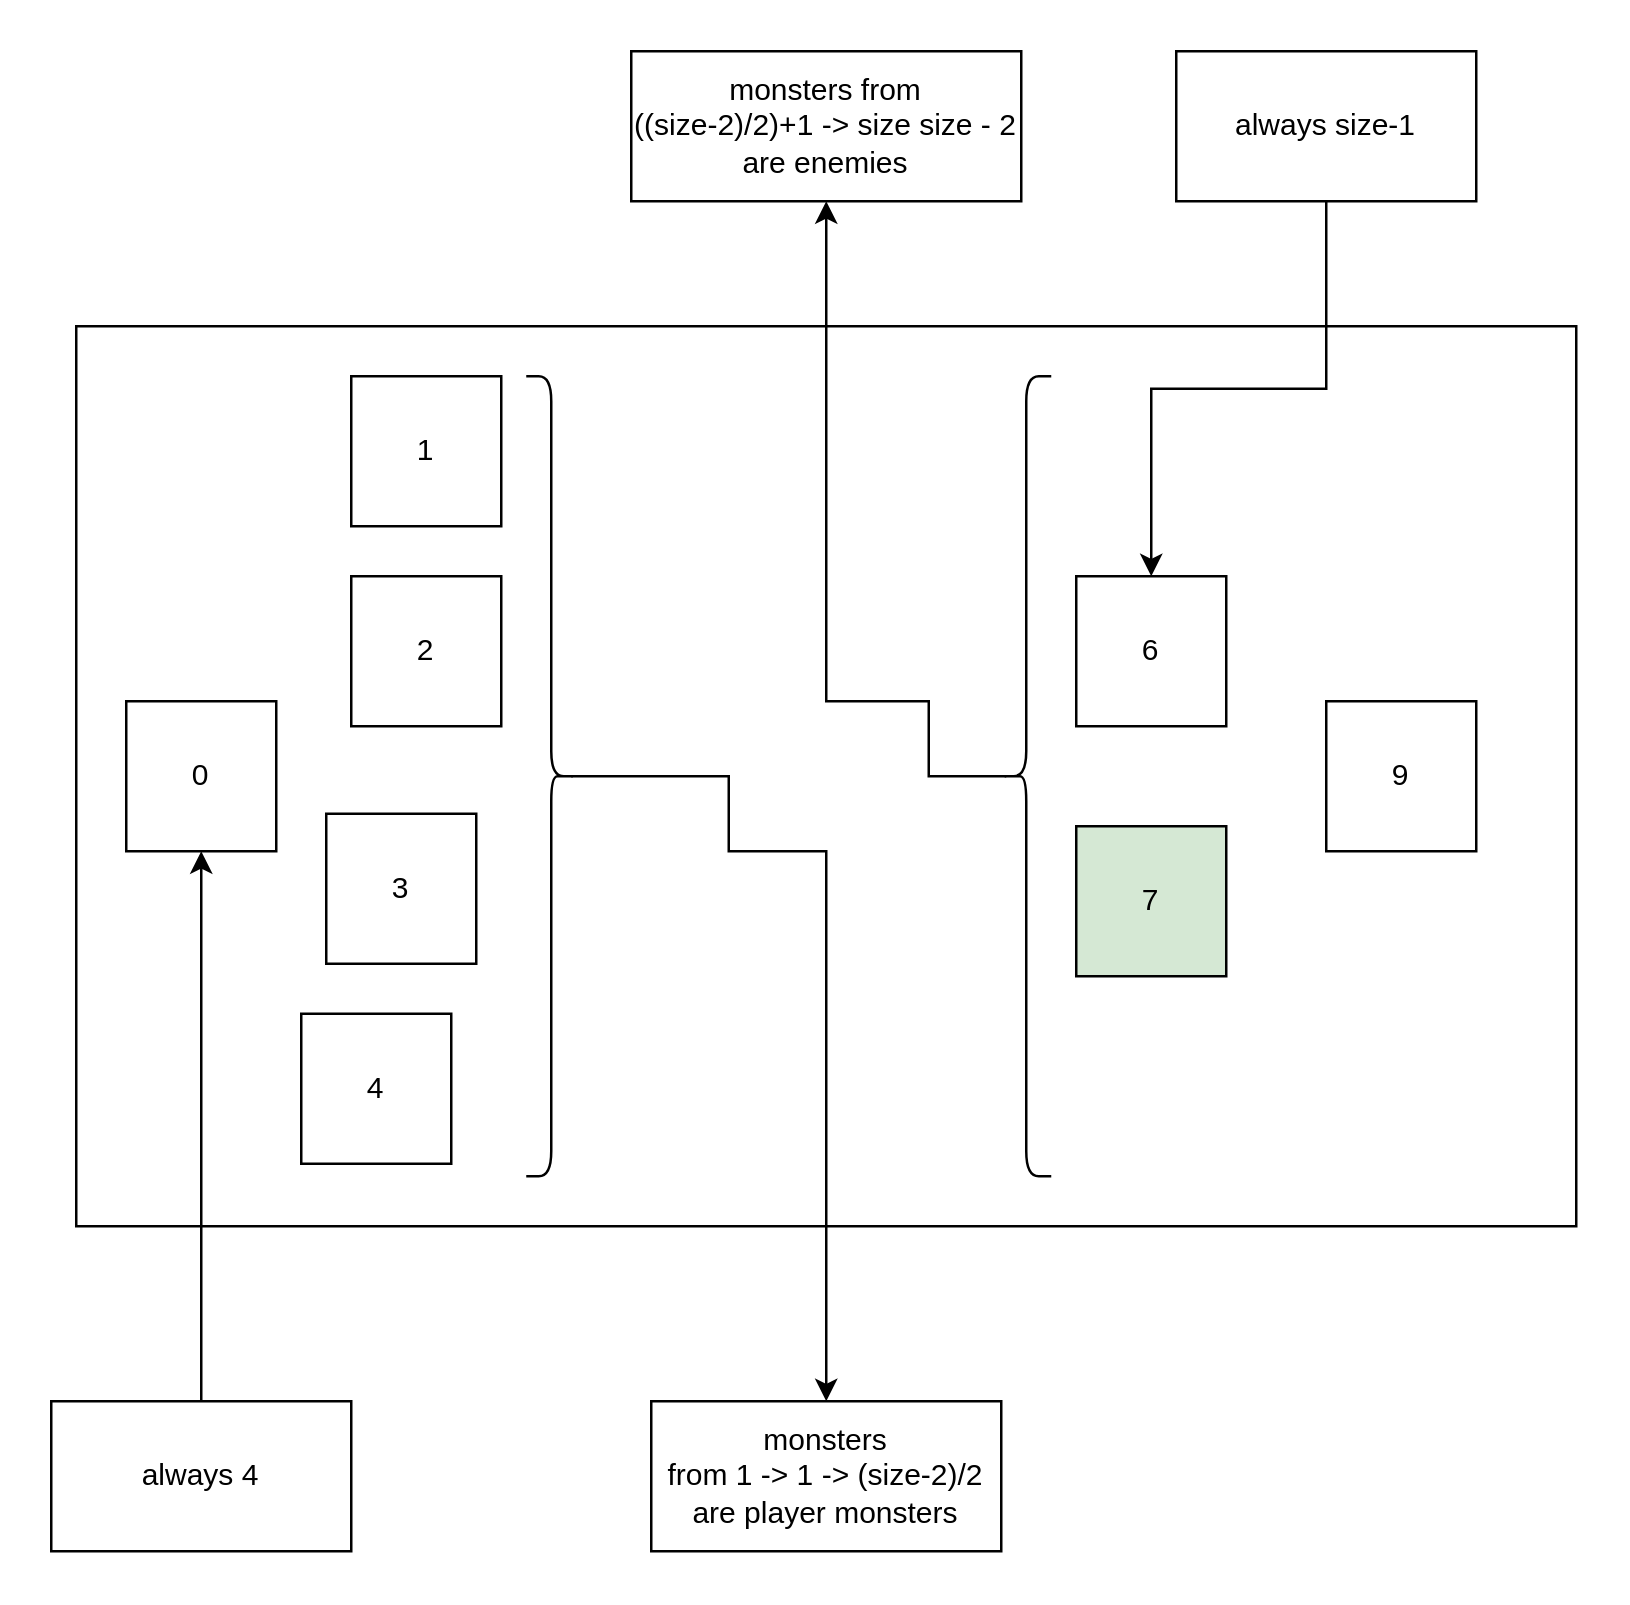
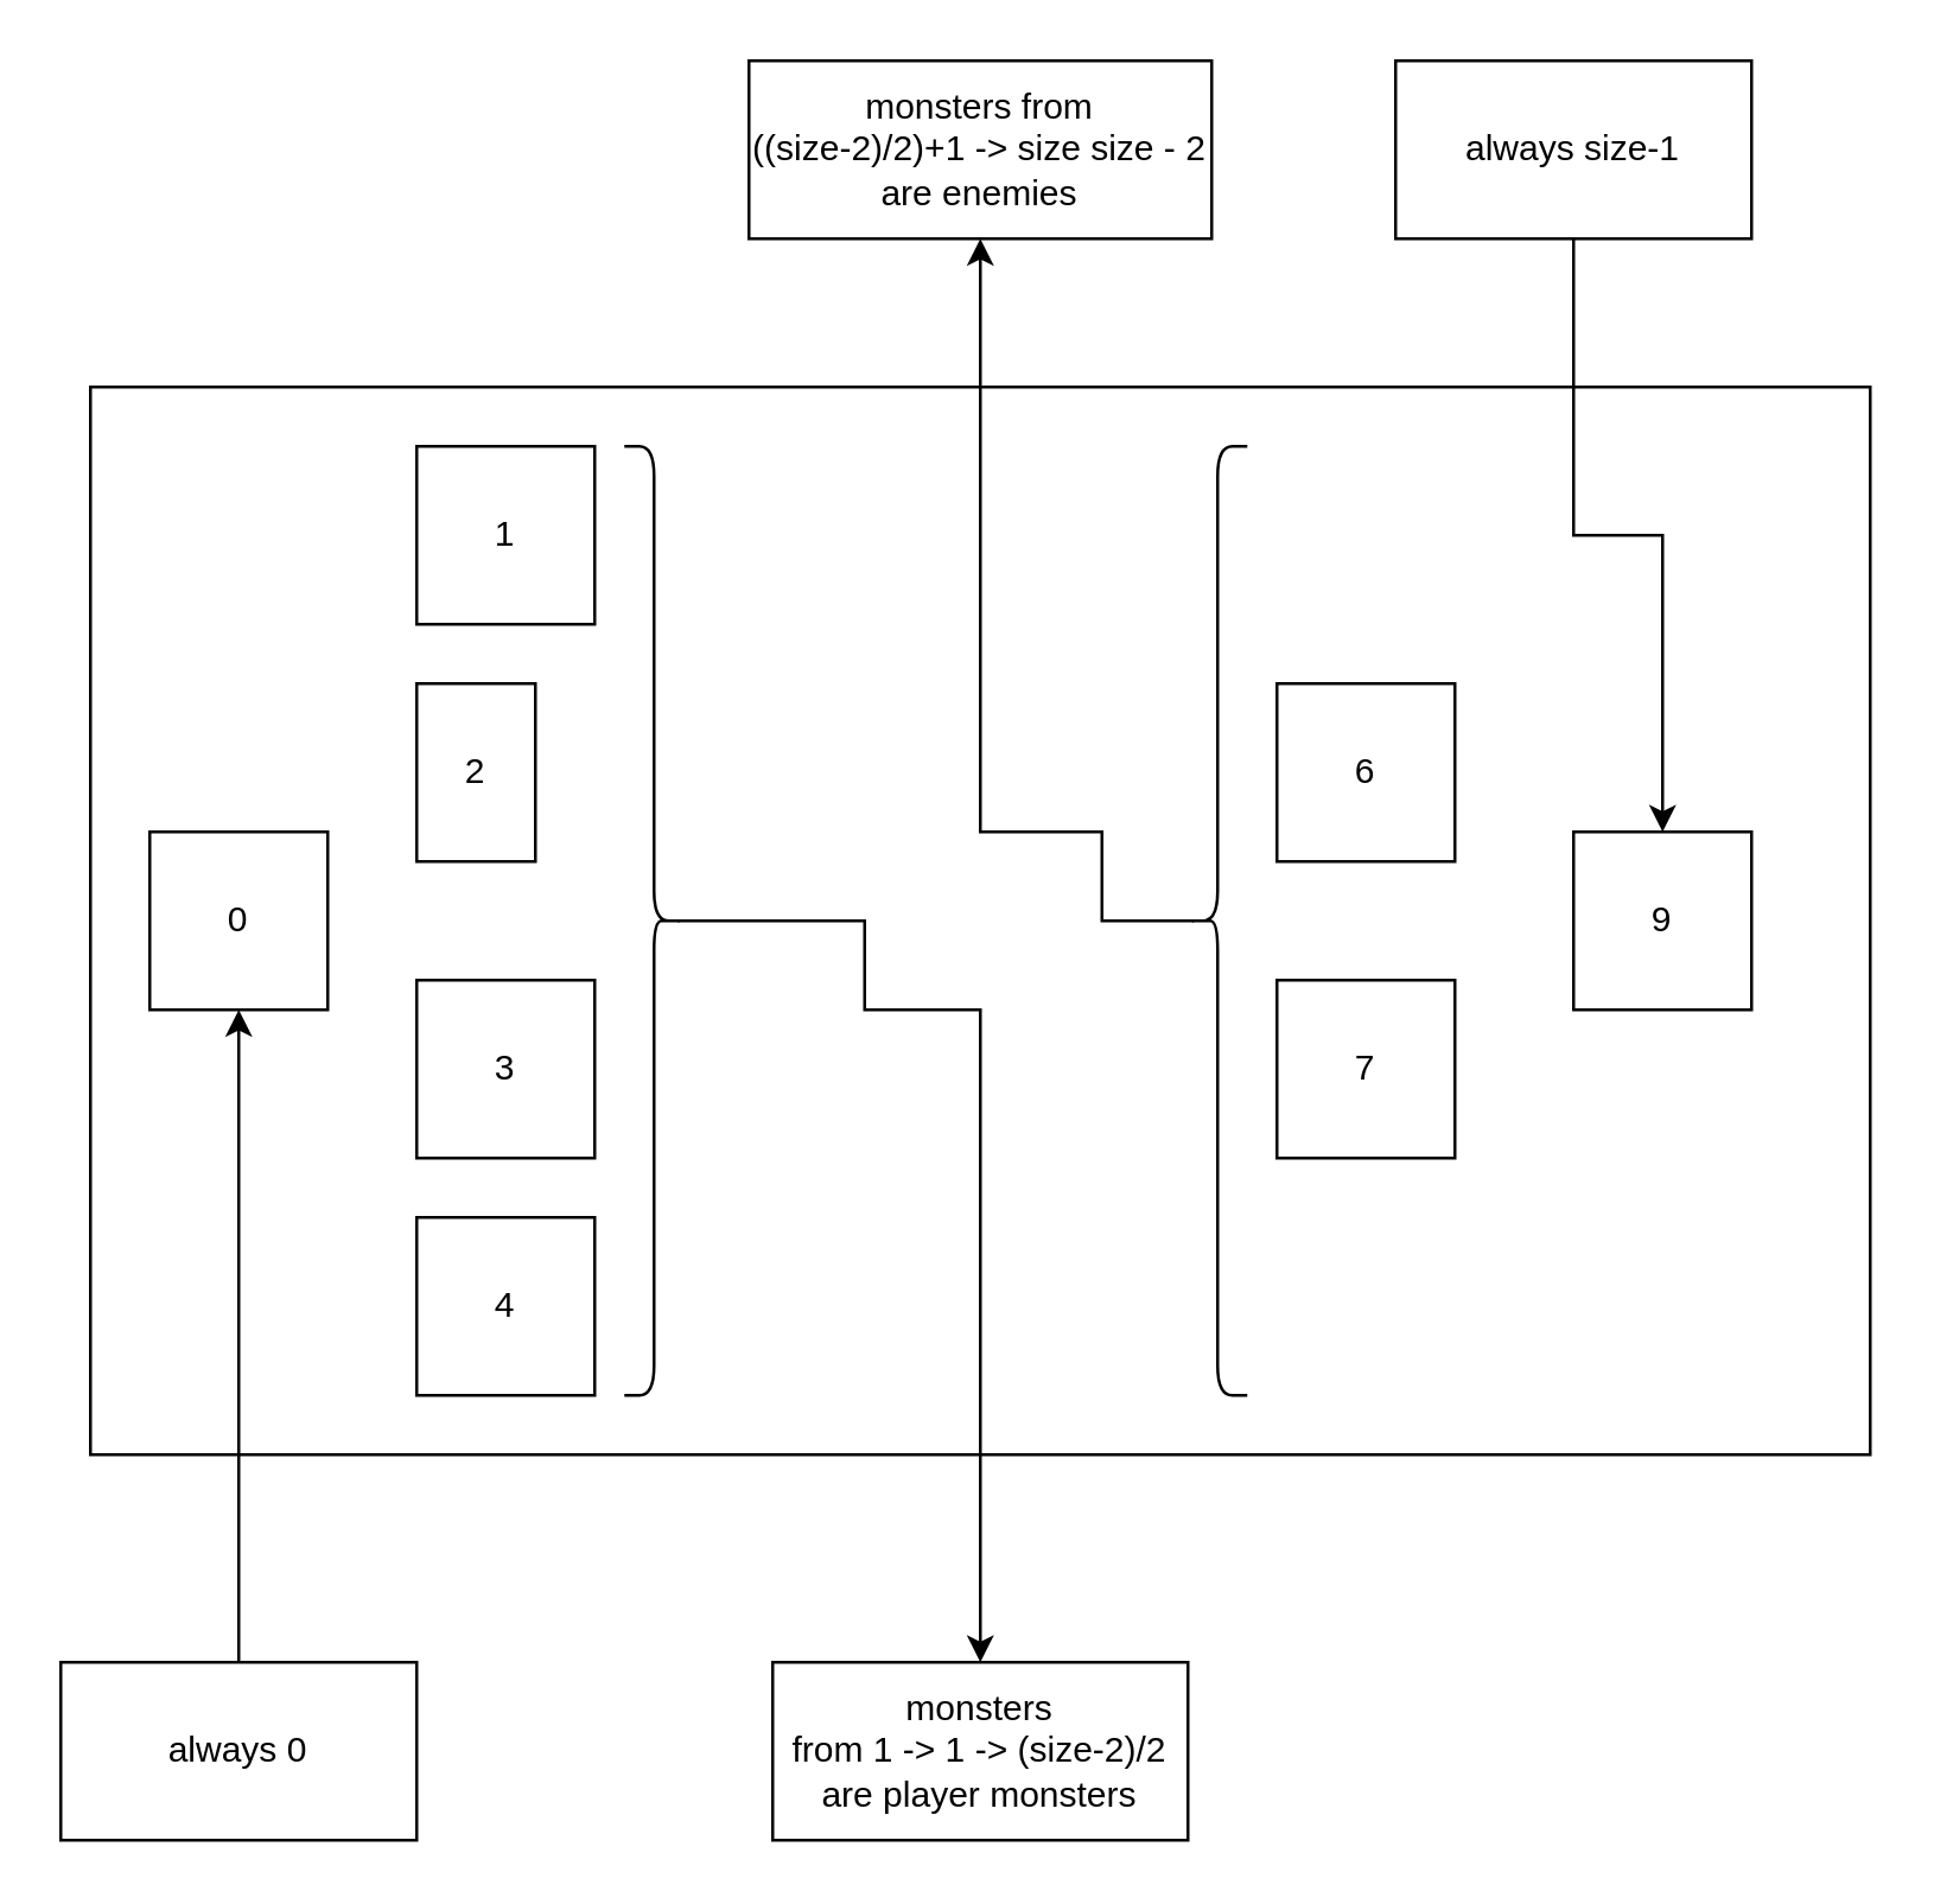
  <mxCell id="0" />
  <mxCell id="1" parent="0" />
  <mxCell id="2" value="" style="rounded=0;whiteSpace=wrap;html=1;" vertex="1" parent="1"><mxGeometry x="30" y="130" width="600" height="360" as="geometry" /></mxCell>
  <mxCell id="3" value="0" style="rounded=0;whiteSpace=wrap;html=1;" vertex="1" parent="1"><mxGeometry x="50" y="280" width="60" height="60" as="geometry" /></mxCell>
- <mxCell id="4" value="2" style="rounded=0;whiteSpace=wrap;html=1;" vertex="1" parent="1"><mxGeometry x="140" y="230" width="60" height="60" as="geometry" /></mxCell>
- <mxCell id="5" value="3" style="rounded=0;whiteSpace=wrap;html=1;" vertex="1" parent="1"><mxGeometry x="130" y="325" width="60" height="60" as="geometry" /></mxCell>
+ <mxCell id="4" value="2" style="rounded=0;whiteSpace=wrap;html=1;" vertex="1" parent="1"><mxGeometry x="140" y="230" width="40" height="60" as="geometry" /></mxCell>
+ <mxCell id="5" value="3" style="rounded=0;whiteSpace=wrap;html=1;" vertex="1" parent="1"><mxGeometry x="140" y="330" width="60" height="60" as="geometry" /></mxCell>
  <mxCell id="6" value="1" style="rounded=0;whiteSpace=wrap;html=1;" vertex="1" parent="1"><mxGeometry x="140" y="150" width="60" height="60" as="geometry" /></mxCell>
- <mxCell id="7" value="4" style="rounded=0;whiteSpace=wrap;html=1;" vertex="1" parent="1"><mxGeometry x="120" y="405" width="60" height="60" as="geometry" /></mxCell>
+ <mxCell id="7" value="4" style="rounded=0;whiteSpace=wrap;html=1;" vertex="1" parent="1"><mxGeometry x="140" y="410" width="60" height="60" as="geometry" /></mxCell>
  <mxCell id="8" value="6" style="rounded=0;whiteSpace=wrap;html=1;" vertex="1" parent="1"><mxGeometry x="430" y="230" width="60" height="60" as="geometry" /></mxCell>
- <mxCell id="9" value="7" style="rounded=0;whiteSpace=wrap;html=1;fillColor=#d5e8d4;" vertex="1" parent="1"><mxGeometry x="430" y="330" width="60" height="60" as="geometry" /></mxCell>
+ <mxCell id="9" value="7" style="rounded=0;whiteSpace=wrap;html=1;" vertex="1" parent="1"><mxGeometry x="430" y="330" width="60" height="60" as="geometry" /></mxCell>
  <mxCell id="10" value="9" style="rounded=0;whiteSpace=wrap;html=1;" vertex="1" parent="1"><mxGeometry x="530" y="280" width="60" height="60" as="geometry" /></mxCell>
  <mxCell id="11" style="edgeStyle=orthogonalEdgeStyle;rounded=0;orthogonalLoop=1;jettySize=auto;html=1;exitX=0.5;exitY=0;exitDx=0;exitDy=0;entryX=0.5;entryY=1;entryDx=0;entryDy=0;" edge="1" parent="1" source="12" target="3"><mxGeometry relative="1" as="geometry" /></mxCell>
- <mxCell id="12" value="always 4" style="rounded=0;whiteSpace=wrap;html=1;" vertex="1" parent="1"><mxGeometry x="20" y="560" width="120" height="60" as="geometry" /></mxCell>
- <mxCell id="13" style="edgeStyle=orthogonalEdgeStyle;rounded=0;orthogonalLoop=1;jettySize=auto;html=1;exitX=0.5;exitY=1;exitDx=0;exitDy=0;" edge="1" parent="1" source="14" target="8"><mxGeometry relative="1" as="geometry" /></mxCell>
+ <mxCell id="12" value="always 0" style="rounded=0;whiteSpace=wrap;html=1;" vertex="1" parent="1"><mxGeometry x="20" y="560" width="120" height="60" as="geometry" /></mxCell>
+ <mxCell id="13" style="edgeStyle=orthogonalEdgeStyle;rounded=0;orthogonalLoop=1;jettySize=auto;html=1;exitX=0.5;exitY=1;exitDx=0;exitDy=0;entryX=0.5;entryY=0;entryDx=0;entryDy=0;" edge="1" parent="1" source="14" target="10"><mxGeometry relative="1" as="geometry" /></mxCell>
  <mxCell id="14" value="always size-1" style="rounded=0;whiteSpace=wrap;html=1;" vertex="1" parent="1"><mxGeometry x="470" y="20" width="120" height="60" as="geometry" /></mxCell>
  <mxCell id="15" value="monsters&lt;br&gt;from 1 -&amp;gt;&amp;nbsp;1 -&amp;gt; (size-2)/2&lt;br&gt;are player monsters" style="rounded=0;whiteSpace=wrap;html=1;" vertex="1" parent="1"><mxGeometry x="260" y="560" width="140" height="60" as="geometry" /></mxCell>
  <mxCell id="16" style="edgeStyle=orthogonalEdgeStyle;rounded=0;orthogonalLoop=1;jettySize=auto;html=1;exitX=0.1;exitY=0.5;exitDx=0;exitDy=0;exitPerimeter=0;entryX=0.5;entryY=0;entryDx=0;entryDy=0;" edge="1" parent="1" source="17" target="15"><mxGeometry relative="1" as="geometry"><Array as="points"><mxPoint x="291" y="310" /><mxPoint x="291" y="340" /><mxPoint x="330" y="340" /></Array></mxGeometry></mxCell>
  <mxCell id="17" value="" style="shape=curlyBracket;whiteSpace=wrap;html=1;rounded=1;flipH=1;" vertex="1" parent="1"><mxGeometry x="210" y="150" width="20" height="320" as="geometry" /></mxCell>
  <mxCell id="18" value="monsters from&lt;br&gt;((size-2)/2)+1 -&amp;gt; size size - 2&lt;br&gt;are enemies" style="rounded=0;whiteSpace=wrap;html=1;" vertex="1" parent="1"><mxGeometry x="252" y="20" width="156" height="60" as="geometry" /></mxCell>
  <mxCell id="19" style="edgeStyle=orthogonalEdgeStyle;rounded=0;orthogonalLoop=1;jettySize=auto;html=1;exitX=0.1;exitY=0.5;exitDx=0;exitDy=0;exitPerimeter=0;entryX=0.5;entryY=1;entryDx=0;entryDy=0;" edge="1" parent="1" source="20" target="18"><mxGeometry relative="1" as="geometry"><Array as="points"><mxPoint x="371" y="310" /><mxPoint x="371" y="280" /><mxPoint x="330" y="280" /></Array></mxGeometry></mxCell>
  <mxCell id="20" value="" style="shape=curlyBracket;whiteSpace=wrap;html=1;rounded=1;" vertex="1" parent="1"><mxGeometry x="400" y="150" width="20" height="320" as="geometry" /></mxCell>
